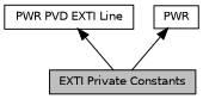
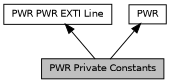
  digraph {
    rankdir=TB
    node [color=black fillcolor=white fontname=Helvetica fontsize=10 shape=record style=filled]
    edge [dir=back fontname=Helvetica fontsize=10 labelfontname=Helvetica labelfontsize=10 shape=plaintext style=solid]
-   n1 [fillcolor=grey75 fontcolor=black height=0.2 label="EXTI Private Constants" width=0.4]
-   n2 [height=0.2 label="PWR PVD EXTI Line" width=0.4]
+   n1 [fillcolor=grey75 fontcolor=black height=0.2 label="PWR Private Constants" width=0.4]
+   n2 [height=0.2 label="PWR PWR EXTI Line" width=0.4]
    n3 [height=0.2 label=PWR width=0.4]
    n2 -> n1
    n3 -> n1
  }
